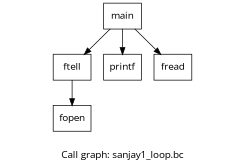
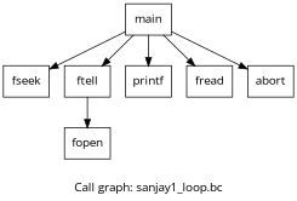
  digraph {
    fontname="Open Sans"
    label="Call graph: sanjay1_loop.bc"
    node [fontname="Open Sans" shape=record]
    edge [fontname="Open Sans"]
    n1 [label="{main}"]
+   n2 [label="{fseek}"]
    n3 [label="{ftell}"]
    n4 [label="{printf}"]
    n5 [label="{fread}"]
+   n6 [label="{abort}"]
    n7 [label="{fopen}"]
+   n1 -> n2
    n1 -> n3
    n1 -> n4
    n1 -> n5
+   n1 -> n6
    n3 -> n7
  }
